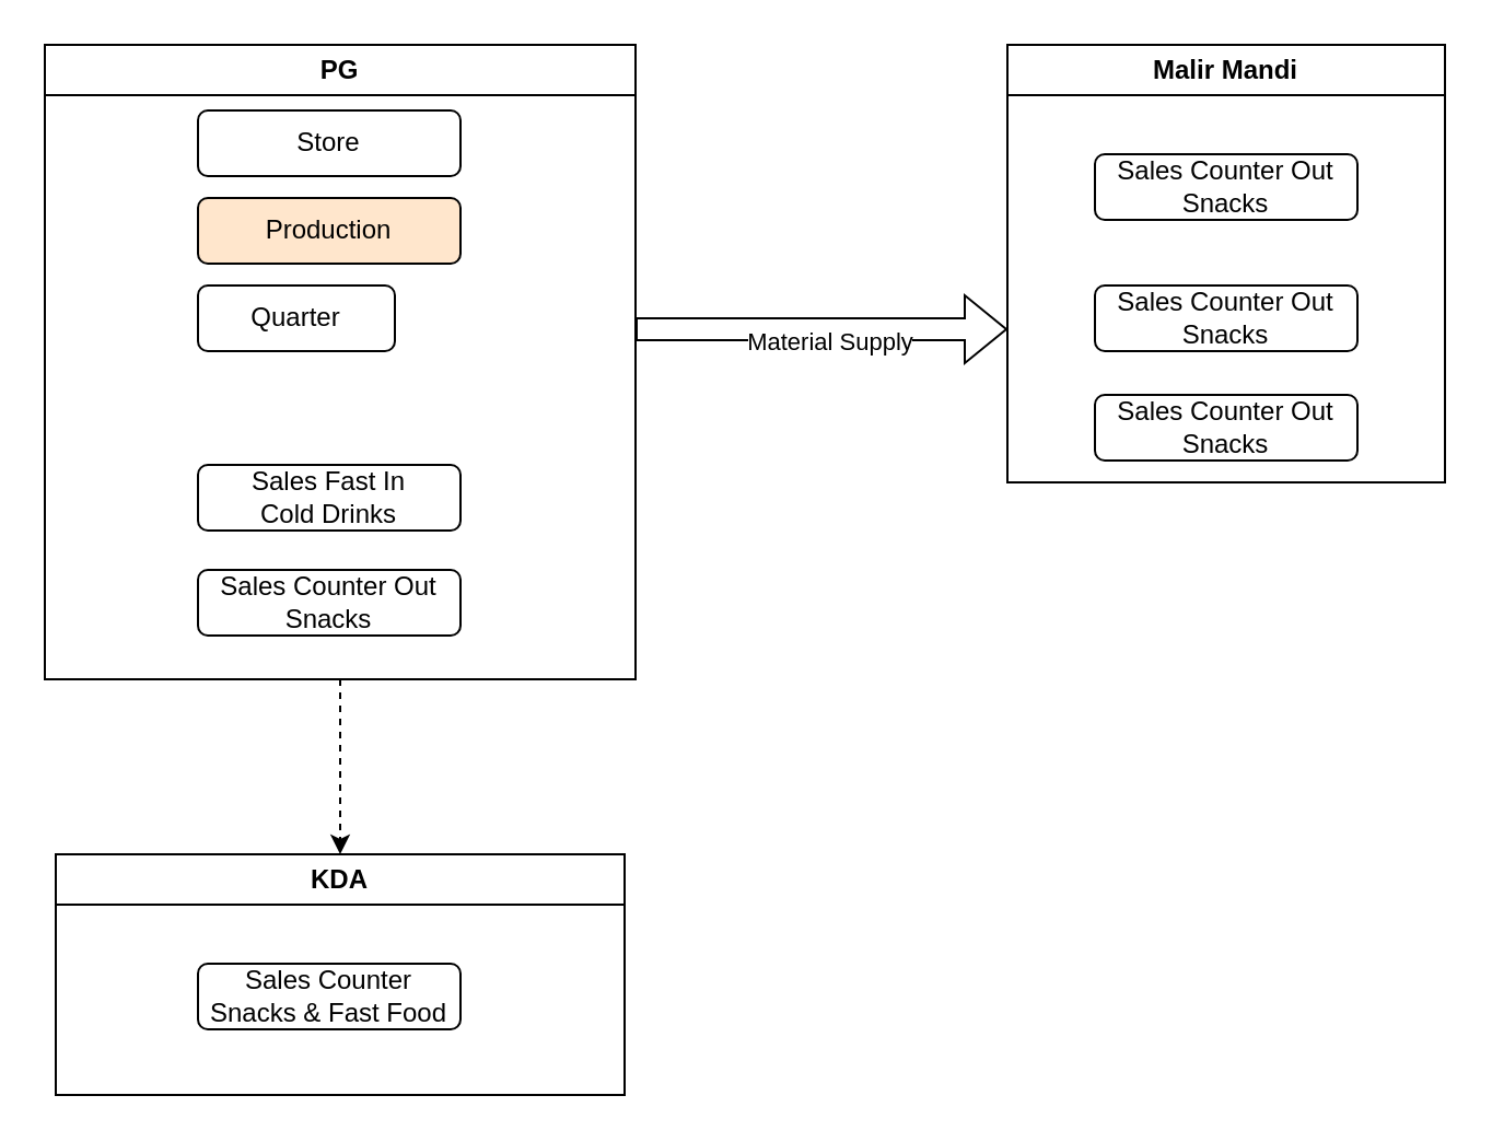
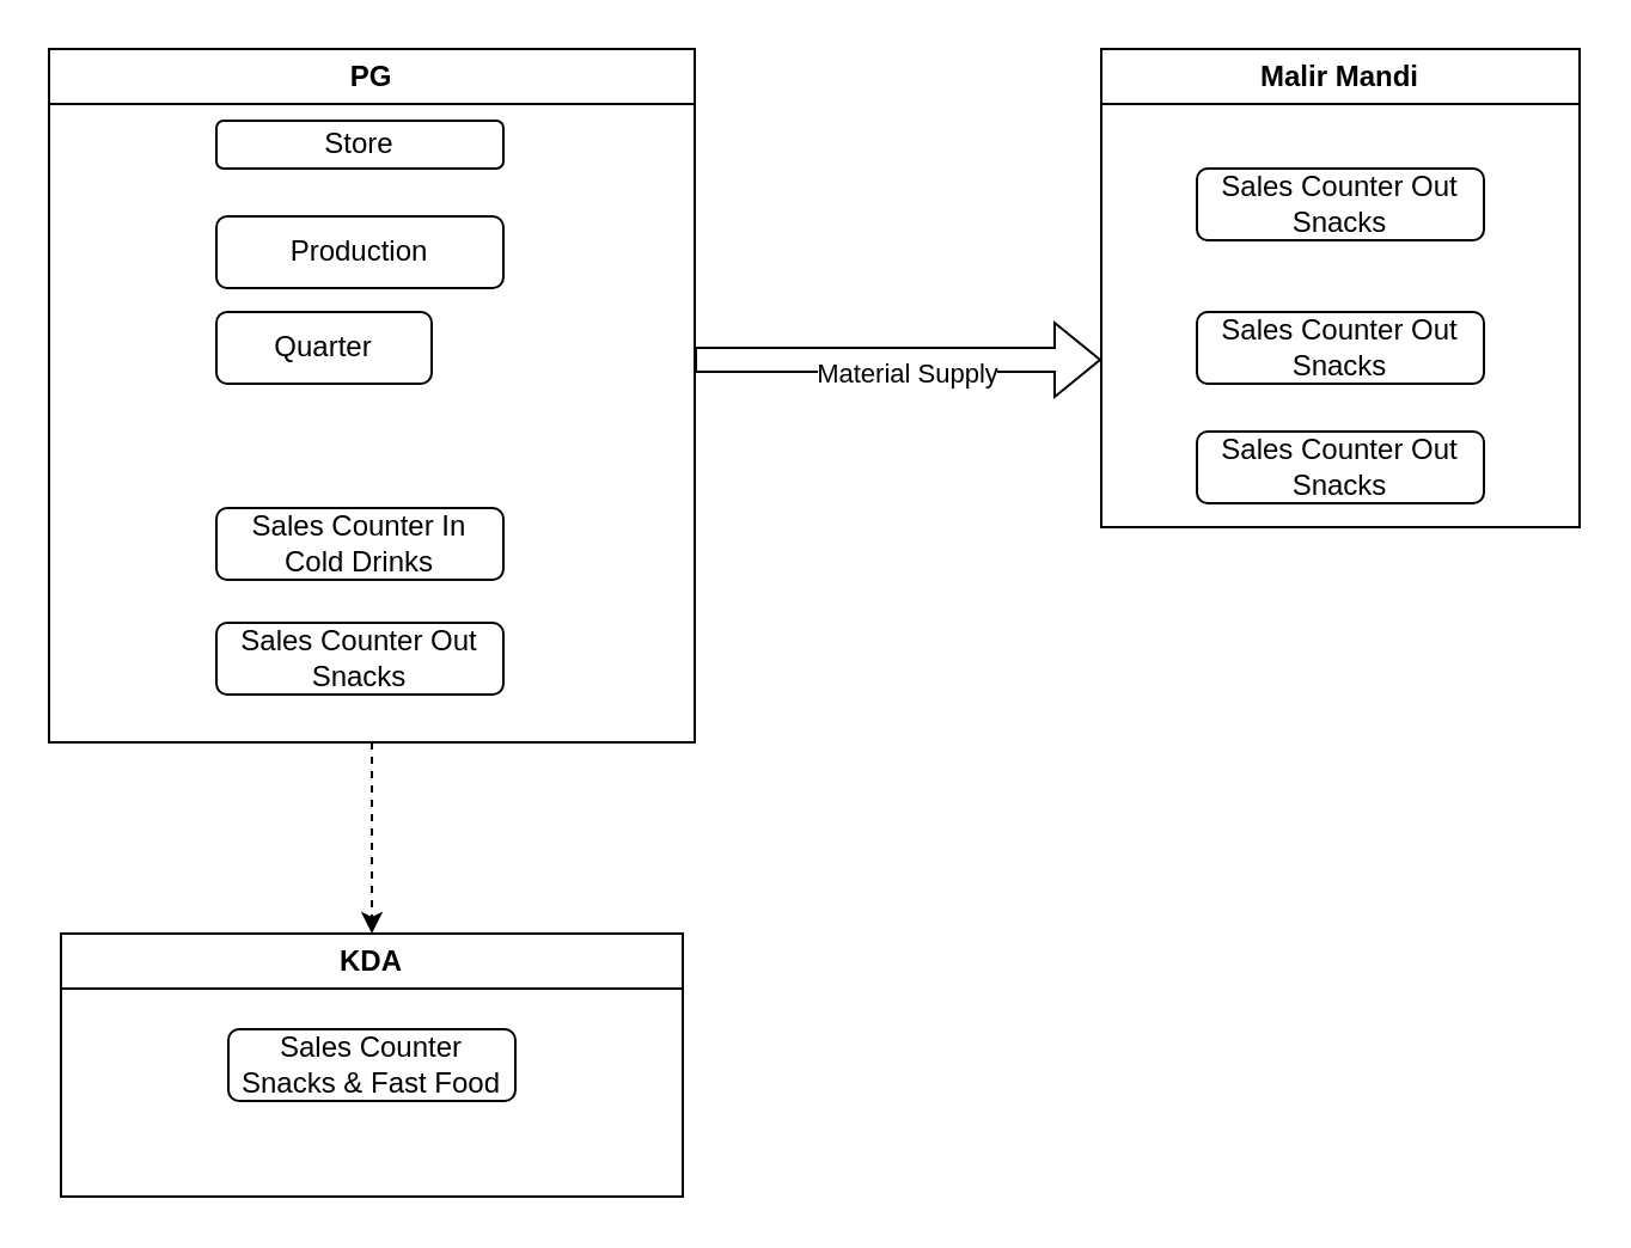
  <mxCell id="0" />
  <mxCell id="1" parent="0" />
  <mxCell id="2" value="PG" style="swimlane;whiteSpace=wrap;html=1;" vertex="1" parent="1"><mxGeometry x="20" y="20" width="270" height="290" as="geometry"><mxRectangle x="100" y="30" width="60" height="30" as="alternateBounds" /></mxGeometry></mxCell>
- <mxCell id="3" value="Production" style="rounded=1;whiteSpace=wrap;html=1;fillColor=#ffe6cc;" vertex="1" parent="2"><mxGeometry x="70" y="70" width="120" height="30" as="geometry" /></mxCell>
- <mxCell id="4" value="Store" style="rounded=1;whiteSpace=wrap;html=1;" vertex="1" parent="2"><mxGeometry x="70" y="30" width="120" height="30" as="geometry" /></mxCell>
+ <mxCell id="3" value="Production" style="rounded=1;whiteSpace=wrap;html=1;" vertex="1" parent="2"><mxGeometry x="70" y="70" width="120" height="30" as="geometry" /></mxCell>
+ <mxCell id="4" value="Store" style="rounded=1;whiteSpace=wrap;html=1;" vertex="1" parent="2"><mxGeometry x="70" y="30" width="120" height="20" as="geometry" /></mxCell>
  <mxCell id="5" value="Quarter" style="rounded=1;whiteSpace=wrap;html=1;" vertex="1" parent="2"><mxGeometry x="70" y="110" width="90" height="30" as="geometry" /></mxCell>
- <mxCell id="6" value="Sales Fast In&lt;div&gt;Cold Drinks&lt;/div&gt;" style="rounded=1;whiteSpace=wrap;html=1;" vertex="1" parent="2"><mxGeometry x="70" y="192" width="120" height="30" as="geometry" /></mxCell>
+ <mxCell id="6" value="Sales Counter In&lt;div&gt;Cold Drinks&lt;/div&gt;" style="rounded=1;whiteSpace=wrap;html=1;" vertex="1" parent="2"><mxGeometry x="70" y="192" width="120" height="30" as="geometry" /></mxCell>
  <mxCell id="7" value="Sales Counter Out&lt;div&gt;Snacks&lt;/div&gt;" style="rounded=1;whiteSpace=wrap;html=1;" vertex="1" parent="2"><mxGeometry x="70" y="240" width="120" height="30" as="geometry" /></mxCell>
  <mxCell id="8" value="KDA" style="swimlane;whiteSpace=wrap;html=1;" vertex="1" parent="1"><mxGeometry x="25" y="390" width="260" height="110" as="geometry" /></mxCell>
- <mxCell id="9" value="Sales Counter&lt;div&gt;Snacks &amp;amp; Fast Food&lt;/div&gt;" style="rounded=1;whiteSpace=wrap;html=1;" vertex="1" parent="8"><mxGeometry x="65" y="50" width="120" height="30" as="geometry" /></mxCell>
+ <mxCell id="9" value="Sales Counter&lt;div&gt;Snacks &amp;amp; Fast Food&lt;/div&gt;" style="rounded=1;whiteSpace=wrap;html=1;" vertex="1" parent="8"><mxGeometry x="70" y="40" width="120" height="30" as="geometry" /></mxCell>
  <mxCell id="10" value="" style="endArrow=classic;html=1;rounded=0;entryX=0.5;entryY=0;entryDx=0;entryDy=0;exitX=0.5;exitY=1;exitDx=0;exitDy=0;dashed=1;" edge="1" parent="1" source="2" target="8"><mxGeometry width="50" height="50" relative="1" as="geometry"><mxPoint x="320" y="260" as="sourcePoint" /><mxPoint x="370" y="210" as="targetPoint" /></mxGeometry></mxCell>
  <mxCell id="11" value="Malir Mandi" style="swimlane;whiteSpace=wrap;html=1;" vertex="1" parent="1"><mxGeometry x="460" y="20" width="200" height="200" as="geometry" /></mxCell>
  <mxCell id="12" value="Sales Counter Out&lt;div&gt;Snacks&lt;/div&gt;" style="rounded=1;whiteSpace=wrap;html=1;" vertex="1" parent="11"><mxGeometry x="40" y="50" width="120" height="30" as="geometry" /></mxCell>
  <mxCell id="13" value="Sales Counter Out&lt;div&gt;Snacks&lt;/div&gt;" style="rounded=1;whiteSpace=wrap;html=1;" vertex="1" parent="11"><mxGeometry x="40" y="110" width="120" height="30" as="geometry" /></mxCell>
  <mxCell id="14" value="Sales Counter Out&lt;div&gt;Snacks&lt;/div&gt;" style="rounded=1;whiteSpace=wrap;html=1;" vertex="1" parent="11"><mxGeometry x="40" y="160" width="120" height="30" as="geometry" /></mxCell>
  <mxCell id="15" value="" style="shape=flexArrow;endArrow=classic;html=1;rounded=0;" edge="1" parent="1"><mxGeometry width="50" height="50" relative="1" as="geometry"><mxPoint x="290" y="150" as="sourcePoint" /><mxPoint x="460" y="150" as="targetPoint" /></mxGeometry></mxCell>
  <mxCell id="16" value="Material Supply" style="edgeLabel;html=1;align=center;verticalAlign=middle;resizable=0;points=[];" vertex="1" connectable="0" parent="15"><mxGeometry x="0.035" y="-5" relative="1" as="geometry"><mxPoint as="offset" /></mxGeometry></mxCell>
